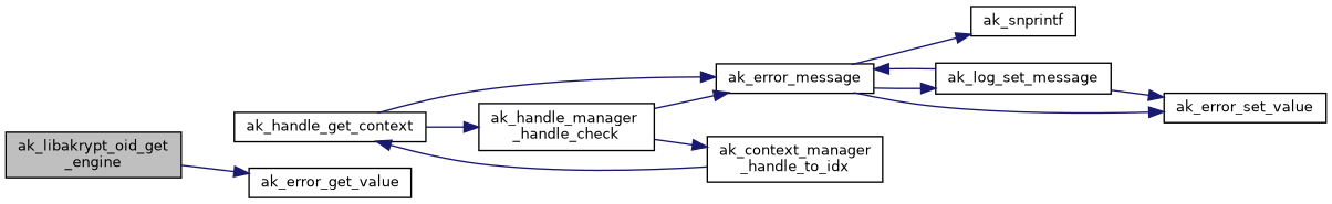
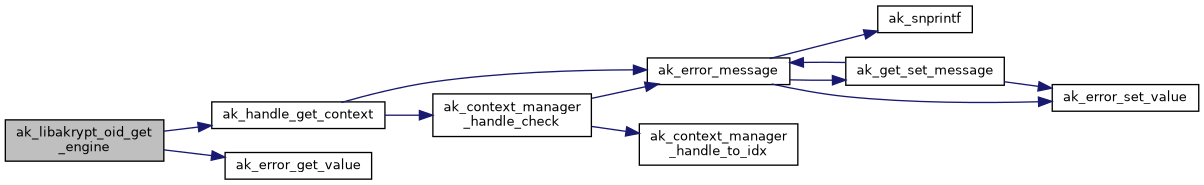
  digraph {
    rankdir=LR
    node [color=black fillcolor=white fontname=Helvetica fontsize=10 shape=record style=filled]
    edge [color=midnightblue fontname=Helvetica fontsize=10 labelfontname=Helvetica labelfontsize=10 style=solid]
    n1 [fillcolor=grey75 fontcolor=black height=0.2 label="ak_libakrypt_oid_get\l_engine" width=0.4]
    n2 [height=0.2 label=ak_handle_get_context width=0.4]
    n3 [height=0.2 label=ak_error_get_value width=0.4]
    n4 [height=0.2 label=ak_error_message width=0.4]
-   n5 [height=0.2 label="ak_handle_manager\l_handle_check" width=0.4]
+   n5 [height=0.2 label="ak_context_manager\l_handle_check" width=0.4]
    n6 [height=0.2 label=ak_snprintf width=0.4]
-   n7 [height=0.2 label=ak_log_set_message width=0.4]
+   n7 [height=0.2 label=ak_get_set_message width=0.4]
    n8 [height=0.2 label=ak_error_set_value width=0.4]
    n9 [height=0.2 label="ak_context_manager\l_handle_to_idx" width=0.4]
-   n9 -> n2
+   n1 -> n2
    n1 -> n3
    n2 -> n4
    n2 -> n5
    n4 -> n6
    n4 -> n7
    n4 -> n8
    n5 -> n4
    n5 -> n9
    n7 -> n4
    n7 -> n8
  }
